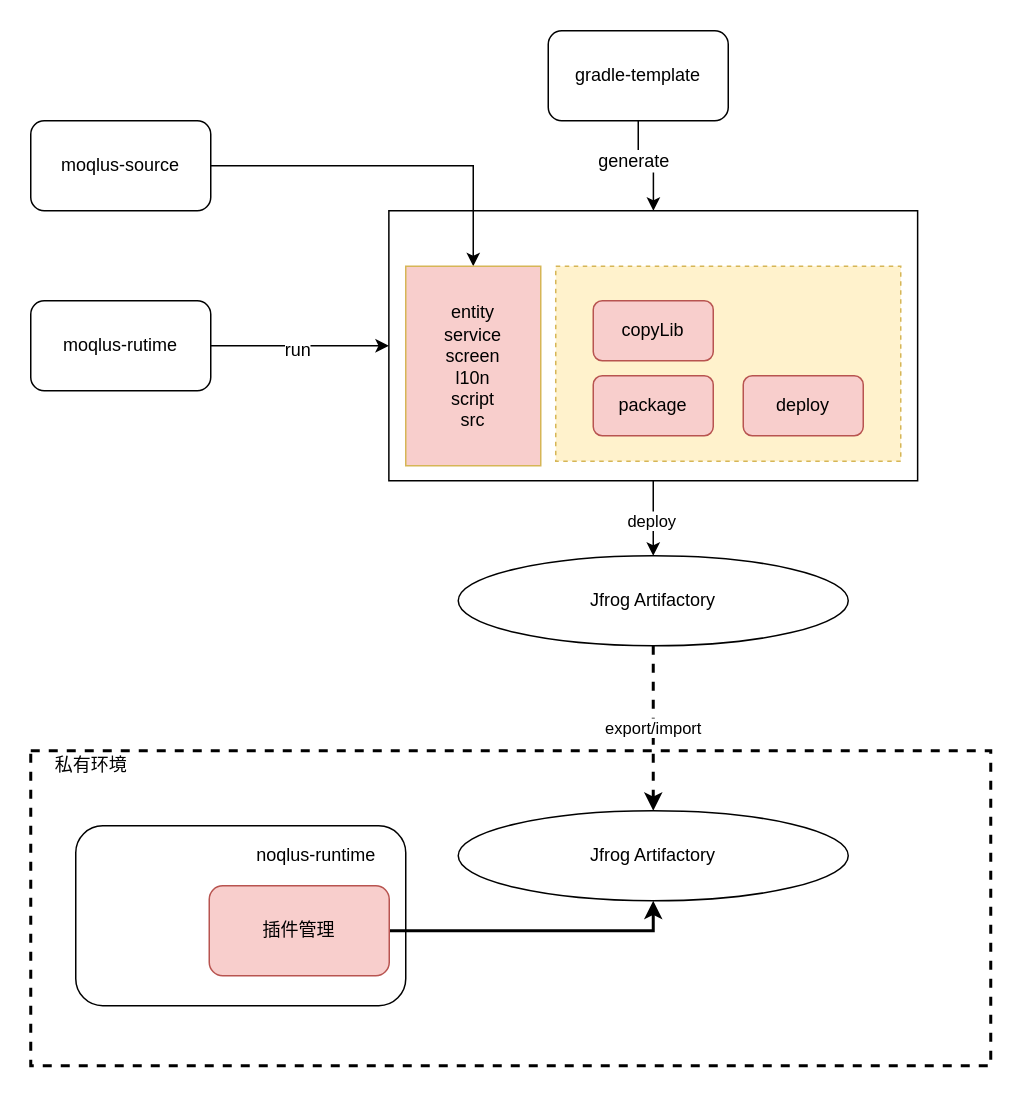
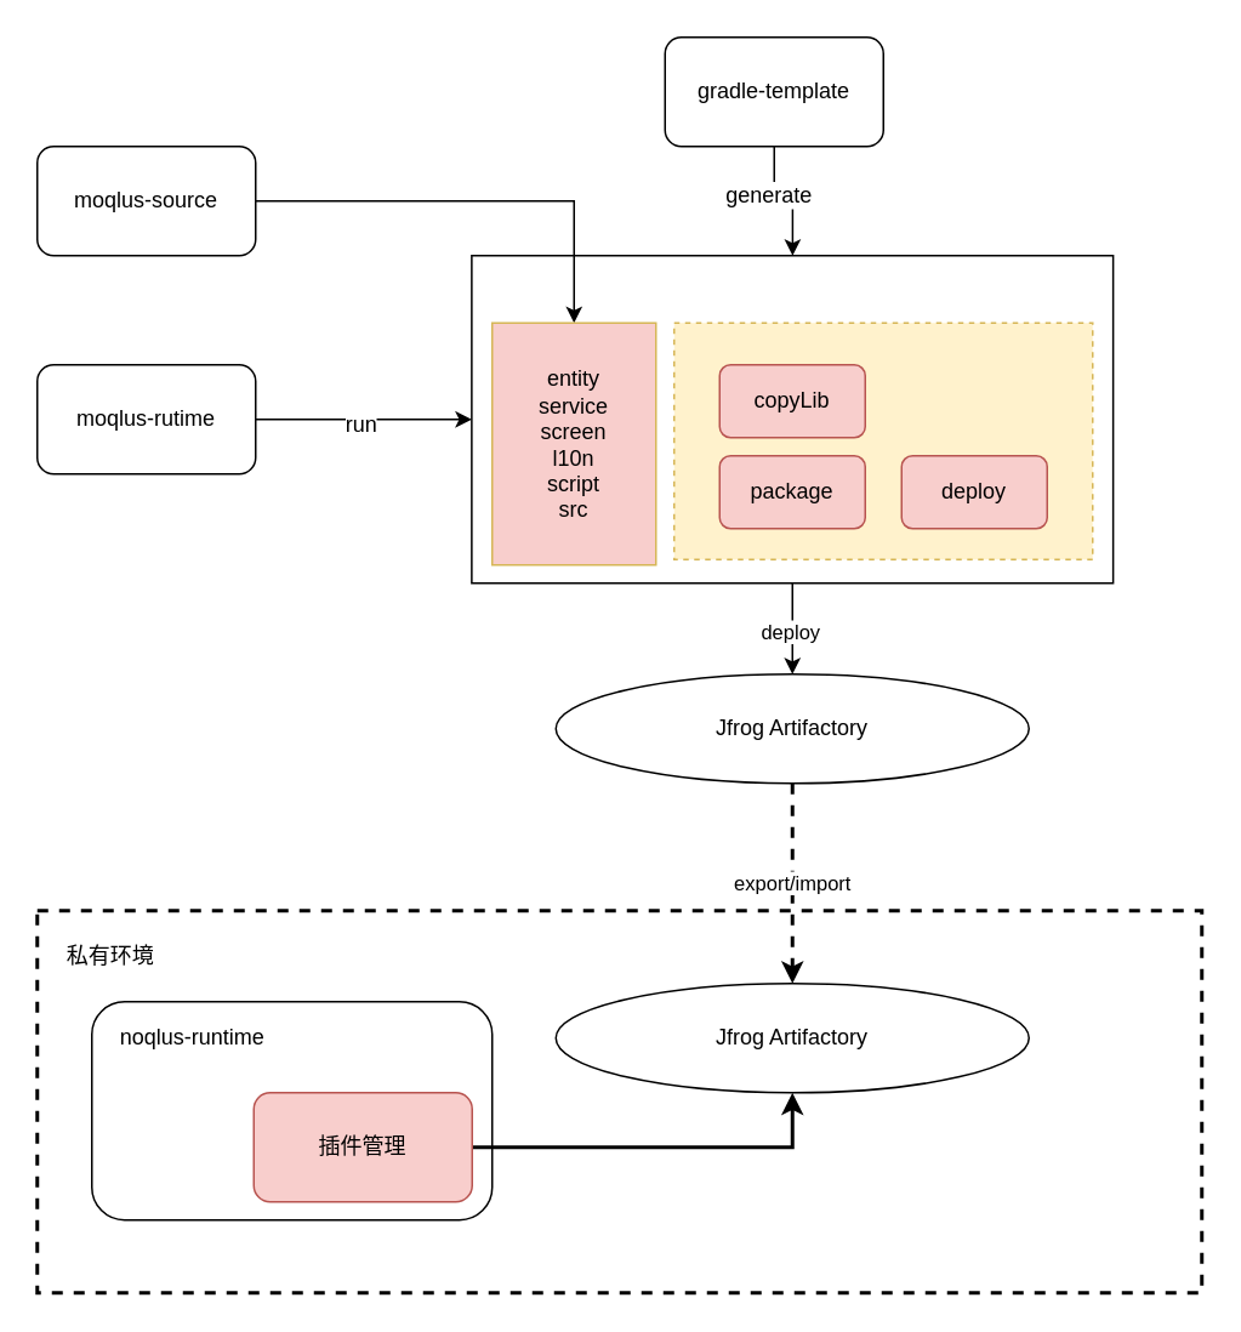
  <mxCell id="0" />
  <mxCell id="1" parent="0" />
  <mxCell id="2" value="" style="rounded=0;whiteSpace=wrap;html=1;dashed=1;strokeWidth=2;" parent="1" vertex="1"><mxGeometry x="20" y="500" width="640" height="210" as="geometry" /></mxCell>
  <mxCell id="3" style="edgeStyle=orthogonalEdgeStyle;rounded=0;orthogonalLoop=1;jettySize=auto;html=1;exitX=0.5;exitY=1;exitDx=0;exitDy=0;" parent="1" source="5" target="15" edge="1"><mxGeometry relative="1" as="geometry" /></mxCell>
  <mxCell id="4" value="deploy" style="edgeLabel;html=1;align=center;verticalAlign=middle;resizable=0;points=[];" parent="3" vertex="1" connectable="0"><mxGeometry x="0.005" y="-2" relative="1" as="geometry"><mxPoint y="1" as="offset" /></mxGeometry></mxCell>
  <mxCell id="5" value="" style="rounded=0;whiteSpace=wrap;html=1;" parent="1" vertex="1"><mxGeometry x="258.75" y="140" width="352.5" height="180" as="geometry" /></mxCell>
  <mxCell id="6" value="" style="edgeStyle=orthogonalEdgeStyle;rounded=0;orthogonalLoop=1;jettySize=auto;html=1;" parent="1" source="8" target="5" edge="1"><mxGeometry relative="1" as="geometry" /></mxCell>
  <mxCell id="7" value="&lt;span style=&quot;font-size: 12px&quot;&gt;generate&lt;/span&gt;" style="edgeLabel;html=1;align=center;verticalAlign=middle;resizable=0;points=[];" parent="6" vertex="1" connectable="0"><mxGeometry x="-0.258" y="-4" relative="1" as="geometry"><mxPoint as="offset" /></mxGeometry></mxCell>
  <mxCell id="8" value="gradle-template" style="rounded=1;whiteSpace=wrap;html=1;" parent="1" vertex="1"><mxGeometry x="365" y="20" width="120" height="60" as="geometry" /></mxCell>
  <mxCell id="9" value="" style="edgeStyle=orthogonalEdgeStyle;rounded=0;orthogonalLoop=1;jettySize=auto;html=1;" parent="1" source="10" target="20" edge="1"><mxGeometry relative="1" as="geometry" /></mxCell>
  <mxCell id="10" value="moqlus-source" style="rounded=1;whiteSpace=wrap;html=1;" parent="1" vertex="1"><mxGeometry x="20" y="80" width="120" height="60" as="geometry" /></mxCell>
  <mxCell id="11" value="" style="edgeStyle=orthogonalEdgeStyle;rounded=0;orthogonalLoop=1;jettySize=auto;html=1;entryX=0;entryY=0.5;entryDx=0;entryDy=0;" parent="1" source="13" target="5" edge="1"><mxGeometry relative="1" as="geometry"><mxPoint x="220" y="170" as="targetPoint" /></mxGeometry></mxCell>
  <mxCell id="12" value="&lt;span style=&quot;font-size: 12px&quot;&gt;run&lt;/span&gt;" style="edgeLabel;html=1;align=center;verticalAlign=middle;resizable=0;points=[];" parent="11" vertex="1" connectable="0"><mxGeometry x="-0.04" y="-2" relative="1" as="geometry"><mxPoint as="offset" /></mxGeometry></mxCell>
  <mxCell id="13" value="moqlus-rutime" style="rounded=1;whiteSpace=wrap;html=1;" parent="1" vertex="1"><mxGeometry x="20" y="200" width="120" height="60" as="geometry" /></mxCell>
  <mxCell id="14" value="export/import" style="edgeStyle=orthogonalEdgeStyle;rounded=0;orthogonalLoop=1;jettySize=auto;html=1;exitX=0.5;exitY=1;exitDx=0;exitDy=0;entryX=0.5;entryY=0;entryDx=0;entryDy=0;dashed=1;strokeWidth=2;" parent="1" source="15" target="22" edge="1"><mxGeometry relative="1" as="geometry" /></mxCell>
  <mxCell id="15" value="Jfrog Artifactory" style="ellipse;whiteSpace=wrap;html=1;" parent="1" vertex="1"><mxGeometry x="305" y="370" width="260" height="60" as="geometry" /></mxCell>
  <mxCell id="16" value="" style="rounded=0;whiteSpace=wrap;html=1;dashed=1;fillColor=#fff2cc;strokeColor=#d6b656;" parent="1" vertex="1"><mxGeometry x="370" y="177" width="230" height="130" as="geometry" /></mxCell>
  <mxCell id="17" value="copyLib" style="rounded=1;whiteSpace=wrap;html=1;fillColor=#f8cecc;strokeColor=#b85450;" parent="1" vertex="1"><mxGeometry x="395" y="200" width="80" height="40" as="geometry" /></mxCell>
  <mxCell id="18" value="package" style="rounded=1;whiteSpace=wrap;html=1;fillColor=#f8cecc;strokeColor=#b85450;" parent="1" vertex="1"><mxGeometry x="395" y="250" width="80" height="40" as="geometry" /></mxCell>
  <mxCell id="19" value="deploy" style="rounded=1;whiteSpace=wrap;html=1;fillColor=#f8cecc;strokeColor=#b85450;" parent="1" vertex="1"><mxGeometry x="495" y="250" width="80" height="40" as="geometry" /></mxCell>
  <mxCell id="20" value="entity&lt;br&gt;service&lt;br&gt;screen&lt;br&gt;l10n&lt;br&gt;script&lt;br&gt;src" style="rounded=0;whiteSpace=wrap;html=1;fillColor=#f8cecc;strokeColor=#d6b656;" parent="1" vertex="1"><mxGeometry x="270" y="177" width="90" height="133" as="geometry" /></mxCell>
- <mxCell id="21" value="私有环境" style="text;html=1;align=center;verticalAlign=middle;resizable=0;points=[];autosize=1;" parent="1" vertex="1"><mxGeometry x="30" y="500" width="60" height="20" as="geometry" /></mxCell>
+ <mxCell id="21" value="私有环境" style="text;html=1;align=center;verticalAlign=middle;resizable=0;points=[];autosize=1;" parent="1" vertex="1"><mxGeometry x="30" y="515" width="60" height="20" as="geometry" /></mxCell>
  <mxCell id="22" value="Jfrog Artifactory" style="ellipse;whiteSpace=wrap;html=1;" parent="1" vertex="1"><mxGeometry x="305" y="540" width="260" height="60" as="geometry" /></mxCell>
  <mxCell id="23" value="" style="rounded=1;whiteSpace=wrap;html=1;" parent="1" vertex="1"><mxGeometry x="50" y="550" width="220" height="120" as="geometry" /></mxCell>
- <mxCell id="24" value="&lt;span&gt;noqlus-runtime&lt;/span&gt;" style="text;html=1;align=center;verticalAlign=middle;resizable=0;points=[];autosize=1;" parent="1" vertex="1"><mxGeometry x="165" y="560" width="90" height="20" as="geometry" /></mxCell>
+ <mxCell id="24" value="&lt;span&gt;noqlus-runtime&lt;/span&gt;" style="text;html=1;align=center;verticalAlign=middle;resizable=0;points=[];autosize=1;" parent="1" vertex="1"><mxGeometry x="60" y="560" width="90" height="20" as="geometry" /></mxCell>
  <mxCell id="25" style="edgeStyle=orthogonalEdgeStyle;rounded=0;orthogonalLoop=1;jettySize=auto;html=1;exitX=1;exitY=0.5;exitDx=0;exitDy=0;entryX=0.5;entryY=1;entryDx=0;entryDy=0;strokeWidth=2;" parent="1" source="26" target="22" edge="1"><mxGeometry relative="1" as="geometry" /></mxCell>
- <mxCell id="26" value="插件管理" style="rounded=1;whiteSpace=wrap;html=1;strokeWidth=1;fillColor=#f8cecc;strokeColor=#b85450;" parent="1" vertex="1"><mxGeometry x="139" y="590" width="120" height="60" as="geometry" /></mxCell>
+ <mxCell id="26" value="插件管理" style="rounded=1;whiteSpace=wrap;html=1;strokeWidth=1;fillColor=#f8cecc;strokeColor=#b85450;" parent="1" vertex="1"><mxGeometry x="139" y="600" width="120" height="60" as="geometry" /></mxCell>
